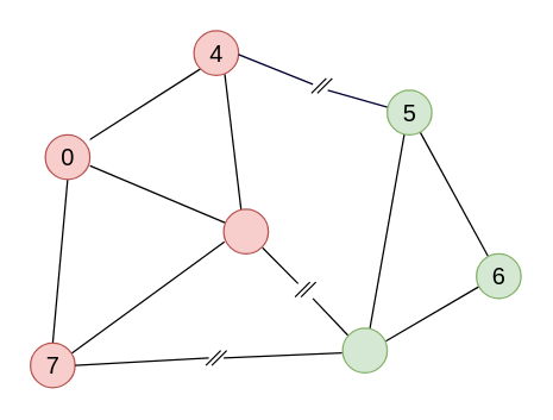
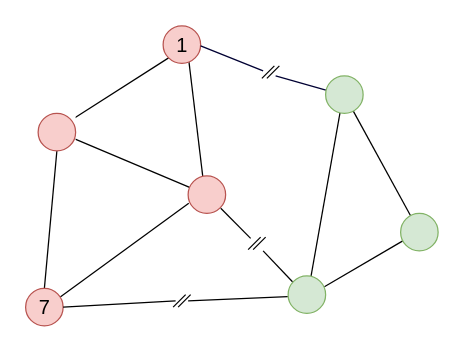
  <mxCell id="0" />
  <mxCell id="1" parent="0" />
  <mxCell id="2" value="" style="endArrow=none;html=1;fontSize=16;exitX=0.967;exitY=0.289;exitDx=0;exitDy=0;exitPerimeter=0;entryX=0.058;entryY=0.733;entryDx=0;entryDy=0;entryPerimeter=0;" parent="1" source="31" target="28" edge="1"><mxGeometry width="50" height="50" relative="1" as="geometry"><mxPoint x="240" y="320" as="sourcePoint" /><mxPoint x="321" y="193" as="targetPoint" /></mxGeometry></mxCell>
  <mxCell id="3" value="" style="endArrow=none;html=1;fontSize=16;entryX=-0.009;entryY=0.552;entryDx=0;entryDy=0;entryPerimeter=0;" parent="1" target="31" edge="1"><mxGeometry width="50" height="50" relative="1" as="geometry"><mxPoint x="150" y="240" as="sourcePoint" /><mxPoint x="230" y="235" as="targetPoint" /></mxGeometry></mxCell>
  <mxCell id="4" value="" style="endArrow=none;html=1;fontSize=16;exitX=0.923;exitY=0.229;exitDx=0;exitDy=0;entryX=0.017;entryY=0.733;entryDx=0;entryDy=0;entryPerimeter=0;exitPerimeter=0;" parent="1" source="17" target="20" edge="1"><mxGeometry width="50" height="50" relative="1" as="geometry"><mxPoint x="210" y="190" as="sourcePoint" /><mxPoint x="260" y="140" as="targetPoint" /></mxGeometry></mxCell>
  <mxCell id="5" value="" style="endArrow=none;html=1;fontSize=16;exitX=0.277;exitY=0.085;exitDx=0;exitDy=0;exitPerimeter=0;entryX=0.738;entryY=0.939;entryDx=0;entryDy=0;entryPerimeter=0;" parent="1" source="28" target="25" edge="1"><mxGeometry width="50" height="50" relative="1" as="geometry"><mxPoint x="360" y="180" as="sourcePoint" /><mxPoint x="410" y="130" as="targetPoint" /></mxGeometry></mxCell>
  <mxCell id="6" value="" style="endArrow=none;html=1;fontSize=12;entryX=0.007;entryY=0.378;entryDx=0;entryDy=0;entryPerimeter=0;strokeColor=#000033;fillColor=none;" parent="1" target="25" edge="1"><mxGeometry width="50" height="50" relative="1" as="geometry"><mxPoint x="220" y="60" as="sourcePoint" /><mxPoint x="260" y="70" as="targetPoint" /></mxGeometry></mxCell>
  <mxCell id="7" value="" style="endArrow=none;html=1;fontSize=16;exitX=0.39;exitY=0.015;exitDx=0;exitDy=0;entryX=0.785;entryY=1.198;entryDx=0;entryDy=0;entryPerimeter=0;exitPerimeter=0;" parent="1" source="20" target="23" edge="1"><mxGeometry width="50" height="50" relative="1" as="geometry"><mxPoint x="300" y="80" as="sourcePoint" /><mxPoint x="350" y="30" as="targetPoint" /></mxGeometry></mxCell>
  <mxCell id="8" value="" style="endArrow=none;html=1;fontSize=16;exitX=0.5;exitY=0;exitDx=0;exitDy=0;entryX=0.5;entryY=1;entryDx=0;entryDy=0;" parent="1" source="17" target="14" edge="1"><mxGeometry width="50" height="50" relative="1" as="geometry"><mxPoint x="50" y="190" as="sourcePoint" /><mxPoint x="100" y="140" as="targetPoint" /></mxGeometry></mxCell>
  <mxCell id="9" value="" style="endArrow=none;html=1;fontSize=16;entryX=0;entryY=1;entryDx=0;entryDy=0;exitX=0.886;exitY=0.178;exitDx=0;exitDy=0;exitPerimeter=0;" parent="1" source="14" target="22" edge="1"><mxGeometry width="50" height="50" relative="1" as="geometry"><mxPoint x="60" y="90" as="sourcePoint" /><mxPoint x="100" y="50" as="targetPoint" /></mxGeometry></mxCell>
  <mxCell id="10" value="" style="endArrow=none;html=1;fontSize=16;exitX=0.973;exitY=0.678;exitDx=0;exitDy=0;exitPerimeter=0;" parent="1" source="14" target="20" edge="1"><mxGeometry width="50" height="50" relative="1" as="geometry"><mxPoint x="300" y="80" as="sourcePoint" /><mxPoint x="350" y="30" as="targetPoint" /></mxGeometry></mxCell>
  <mxCell id="11" value="" style="endArrow=none;html=1;fontSize=16;entryX=0.383;entryY=0.984;entryDx=0;entryDy=0;entryPerimeter=0;exitX=0.611;exitY=0.007;exitDx=0;exitDy=0;exitPerimeter=0;" parent="1" source="31" target="25" edge="1"><mxGeometry width="50" height="50" relative="1" as="geometry"><mxPoint x="250" y="210" as="sourcePoint" /><mxPoint x="350" y="30" as="targetPoint" /></mxGeometry></mxCell>
  <mxCell id="12" value="" style="group" parent="1" vertex="1" connectable="0"><mxGeometry x="30" y="90" width="30" height="30" as="geometry" /></mxCell>
  <mxCell id="13" value="" style="group;fillColor=#ffffff;" parent="12" vertex="1" connectable="0"><mxGeometry width="30" height="30" as="geometry" /></mxCell>
  <mxCell id="14" value="" style="ellipse;whiteSpace=wrap;html=1;aspect=fixed;fillColor=#f8cecc;strokeColor=#b85450;" parent="12" vertex="1"><mxGeometry width="30" height="30" as="geometry" /></mxCell>
- <mxCell id="15" value="0" style="text;html=1;resizable=0;autosize=1;align=center;verticalAlign=middle;points=[];fillColor=none;strokeColor=none;rounded=0;fontSize=16;" parent="12" vertex="1"><mxGeometry x="5" y="5" width="20" height="20" as="geometry" /></mxCell>
  <mxCell id="16" value="" style="group" parent="1" vertex="1" connectable="0"><mxGeometry x="20" y="230" width="30" height="30" as="geometry" /></mxCell>
  <mxCell id="17" value="" style="ellipse;whiteSpace=wrap;html=1;aspect=fixed;fillColor=#f8cecc;strokeColor=#b85450;" parent="16" vertex="1"><mxGeometry width="30" height="30" as="geometry" /></mxCell>
  <mxCell id="18" value="7" style="text;html=1;resizable=0;autosize=1;align=center;verticalAlign=middle;points=[];fillColor=none;strokeColor=none;rounded=0;fontSize=16;" parent="16" vertex="1"><mxGeometry x="5" y="5" width="20" height="20" as="geometry" /></mxCell>
  <mxCell id="19" value="" style="group" parent="1" vertex="1" connectable="0"><mxGeometry x="150" y="140" width="30" height="30" as="geometry" /></mxCell>
  <mxCell id="20" value="" style="ellipse;whiteSpace=wrap;html=1;aspect=fixed;fillColor=#f8cecc;strokeColor=#b85450;" parent="19" vertex="1"><mxGeometry width="30" height="30" as="geometry" /></mxCell>
  <mxCell id="21" value="" style="group" parent="1" vertex="1" connectable="0"><mxGeometry x="130" y="20" width="30" height="30" as="geometry" /></mxCell>
  <mxCell id="22" value="" style="ellipse;whiteSpace=wrap;html=1;aspect=fixed;fillColor=#f8cecc;strokeColor=#b85450;" parent="21" vertex="1"><mxGeometry width="30" height="30" as="geometry" /></mxCell>
- <mxCell id="23" value="4" style="text;html=1;resizable=0;autosize=1;align=center;verticalAlign=middle;points=[];fillColor=none;strokeColor=none;rounded=0;fontSize=16;" parent="21" vertex="1"><mxGeometry x="5" y="5" width="20" height="20" as="geometry" /></mxCell>
+ <mxCell id="23" value="1" style="text;html=1;resizable=0;autosize=1;align=center;verticalAlign=middle;points=[];fillColor=none;strokeColor=none;rounded=0;fontSize=16;" parent="21" vertex="1"><mxGeometry x="5" y="5" width="20" height="20" as="geometry" /></mxCell>
  <mxCell id="24" value="" style="group" parent="1" vertex="1" connectable="0"><mxGeometry x="260" y="60" width="30" height="30" as="geometry" /></mxCell>
  <mxCell id="25" value="" style="ellipse;whiteSpace=wrap;html=1;aspect=fixed;fillColor=#d5e8d4;strokeColor=#82b366;" parent="24" vertex="1"><mxGeometry width="30" height="30" as="geometry" /></mxCell>
- <mxCell id="26" value="5" style="text;html=1;resizable=0;autosize=1;align=center;verticalAlign=middle;points=[];fillColor=none;strokeColor=none;rounded=0;fontSize=16;" parent="24" vertex="1"><mxGeometry x="5" y="5" width="20" height="20" as="geometry" /></mxCell>
  <mxCell id="27" value="" style="group" parent="1" vertex="1" connectable="0"><mxGeometry x="320" y="170" width="30" height="30" as="geometry" /></mxCell>
  <mxCell id="28" value="" style="ellipse;whiteSpace=wrap;html=1;aspect=fixed;fillColor=#d5e8d4;strokeColor=#82b366;" parent="27" vertex="1"><mxGeometry width="30" height="30" as="geometry" /></mxCell>
- <mxCell id="29" value="6" style="text;html=1;resizable=0;autosize=1;align=center;verticalAlign=middle;points=[];fillColor=none;strokeColor=none;rounded=0;fontSize=16;" parent="27" vertex="1"><mxGeometry x="5" y="5" width="20" height="20" as="geometry" /></mxCell>
  <mxCell id="30" value="" style="group" parent="1" vertex="1" connectable="0"><mxGeometry x="230" y="220" width="30" height="30" as="geometry" /></mxCell>
  <mxCell id="31" value="" style="ellipse;whiteSpace=wrap;html=1;aspect=fixed;fillColor=#d5e8d4;strokeColor=#82b366;" parent="30" vertex="1"><mxGeometry width="30" height="30" as="geometry" /></mxCell>
  <mxCell id="32" value="" style="endArrow=none;html=1;exitX=1;exitY=0.5;exitDx=0;exitDy=0;" edge="1" parent="1" source="17"><mxGeometry width="50" height="50" relative="1" as="geometry"><mxPoint x="70" y="280" as="sourcePoint" /><mxPoint x="140" y="240" as="targetPoint" /></mxGeometry></mxCell>
  <mxCell id="33" value="" style="endArrow=none;html=1;fontSize=16;entryX=0.87;entryY=0.863;entryDx=0;entryDy=0;entryPerimeter=0;" edge="1" parent="1" target="20"><mxGeometry width="50" height="50" relative="1" as="geometry"><mxPoint x="200" y="190" as="sourcePoint" /><mxPoint x="169.997" y="159.997" as="targetPoint" /></mxGeometry></mxCell>
  <mxCell id="34" value="" style="endArrow=none;html=1;fontSize=16;exitX=0.116;exitY=0.158;exitDx=0;exitDy=0;exitPerimeter=0;" edge="1" parent="1" source="31"><mxGeometry width="50" height="50" relative="1" as="geometry"><mxPoint x="253.48" y="245.22" as="sourcePoint" /><mxPoint x="210" y="200" as="targetPoint" /></mxGeometry></mxCell>
  <mxCell id="35" value="" style="endArrow=none;html=1;fontSize=12;exitX=0.977;exitY=0.675;exitDx=0;exitDy=0;exitPerimeter=0;strokeColor=#000033;fillColor=none;" edge="1" parent="1"><mxGeometry width="50" height="50" relative="1" as="geometry"><mxPoint x="160" y="36" as="sourcePoint" /><mxPoint x="210" y="56" as="targetPoint" /></mxGeometry></mxCell>
  <mxCell id="36" value="" style="group" vertex="1" connectable="0" parent="1"><mxGeometry x="209" y="52" width="14" height="10" as="geometry" /></mxCell>
  <mxCell id="37" value="" style="endArrow=none;html=1;" edge="1" parent="36"><mxGeometry width="50" height="50" relative="1" as="geometry"><mxPoint y="10" as="sourcePoint" /><mxPoint x="10" as="targetPoint" /></mxGeometry></mxCell>
  <mxCell id="38" value="" style="endArrow=none;html=1;" edge="1" parent="36"><mxGeometry width="50" height="50" relative="1" as="geometry"><mxPoint x="4" y="10" as="sourcePoint" /><mxPoint x="14" as="targetPoint" /></mxGeometry></mxCell>
  <mxCell id="39" value="" style="group" vertex="1" connectable="0" parent="1"><mxGeometry x="198" y="189" width="14" height="10" as="geometry" /></mxCell>
  <mxCell id="40" value="" style="endArrow=none;html=1;" edge="1" parent="39"><mxGeometry width="50" height="50" relative="1" as="geometry"><mxPoint y="10" as="sourcePoint" /><mxPoint x="10" as="targetPoint" /></mxGeometry></mxCell>
  <mxCell id="41" value="" style="endArrow=none;html=1;" edge="1" parent="39"><mxGeometry width="50" height="50" relative="1" as="geometry"><mxPoint x="4" y="10" as="sourcePoint" /><mxPoint x="14" as="targetPoint" /></mxGeometry></mxCell>
  <mxCell id="42" value="" style="group" vertex="1" connectable="0" parent="1"><mxGeometry x="138" y="235" width="14" height="10" as="geometry" /></mxCell>
  <mxCell id="43" value="" style="endArrow=none;html=1;" edge="1" parent="42"><mxGeometry width="50" height="50" relative="1" as="geometry"><mxPoint y="10" as="sourcePoint" /><mxPoint x="10" as="targetPoint" /></mxGeometry></mxCell>
  <mxCell id="44" value="" style="endArrow=none;html=1;" edge="1" parent="42"><mxGeometry width="50" height="50" relative="1" as="geometry"><mxPoint x="4" y="10" as="sourcePoint" /><mxPoint x="14" as="targetPoint" /></mxGeometry></mxCell>
